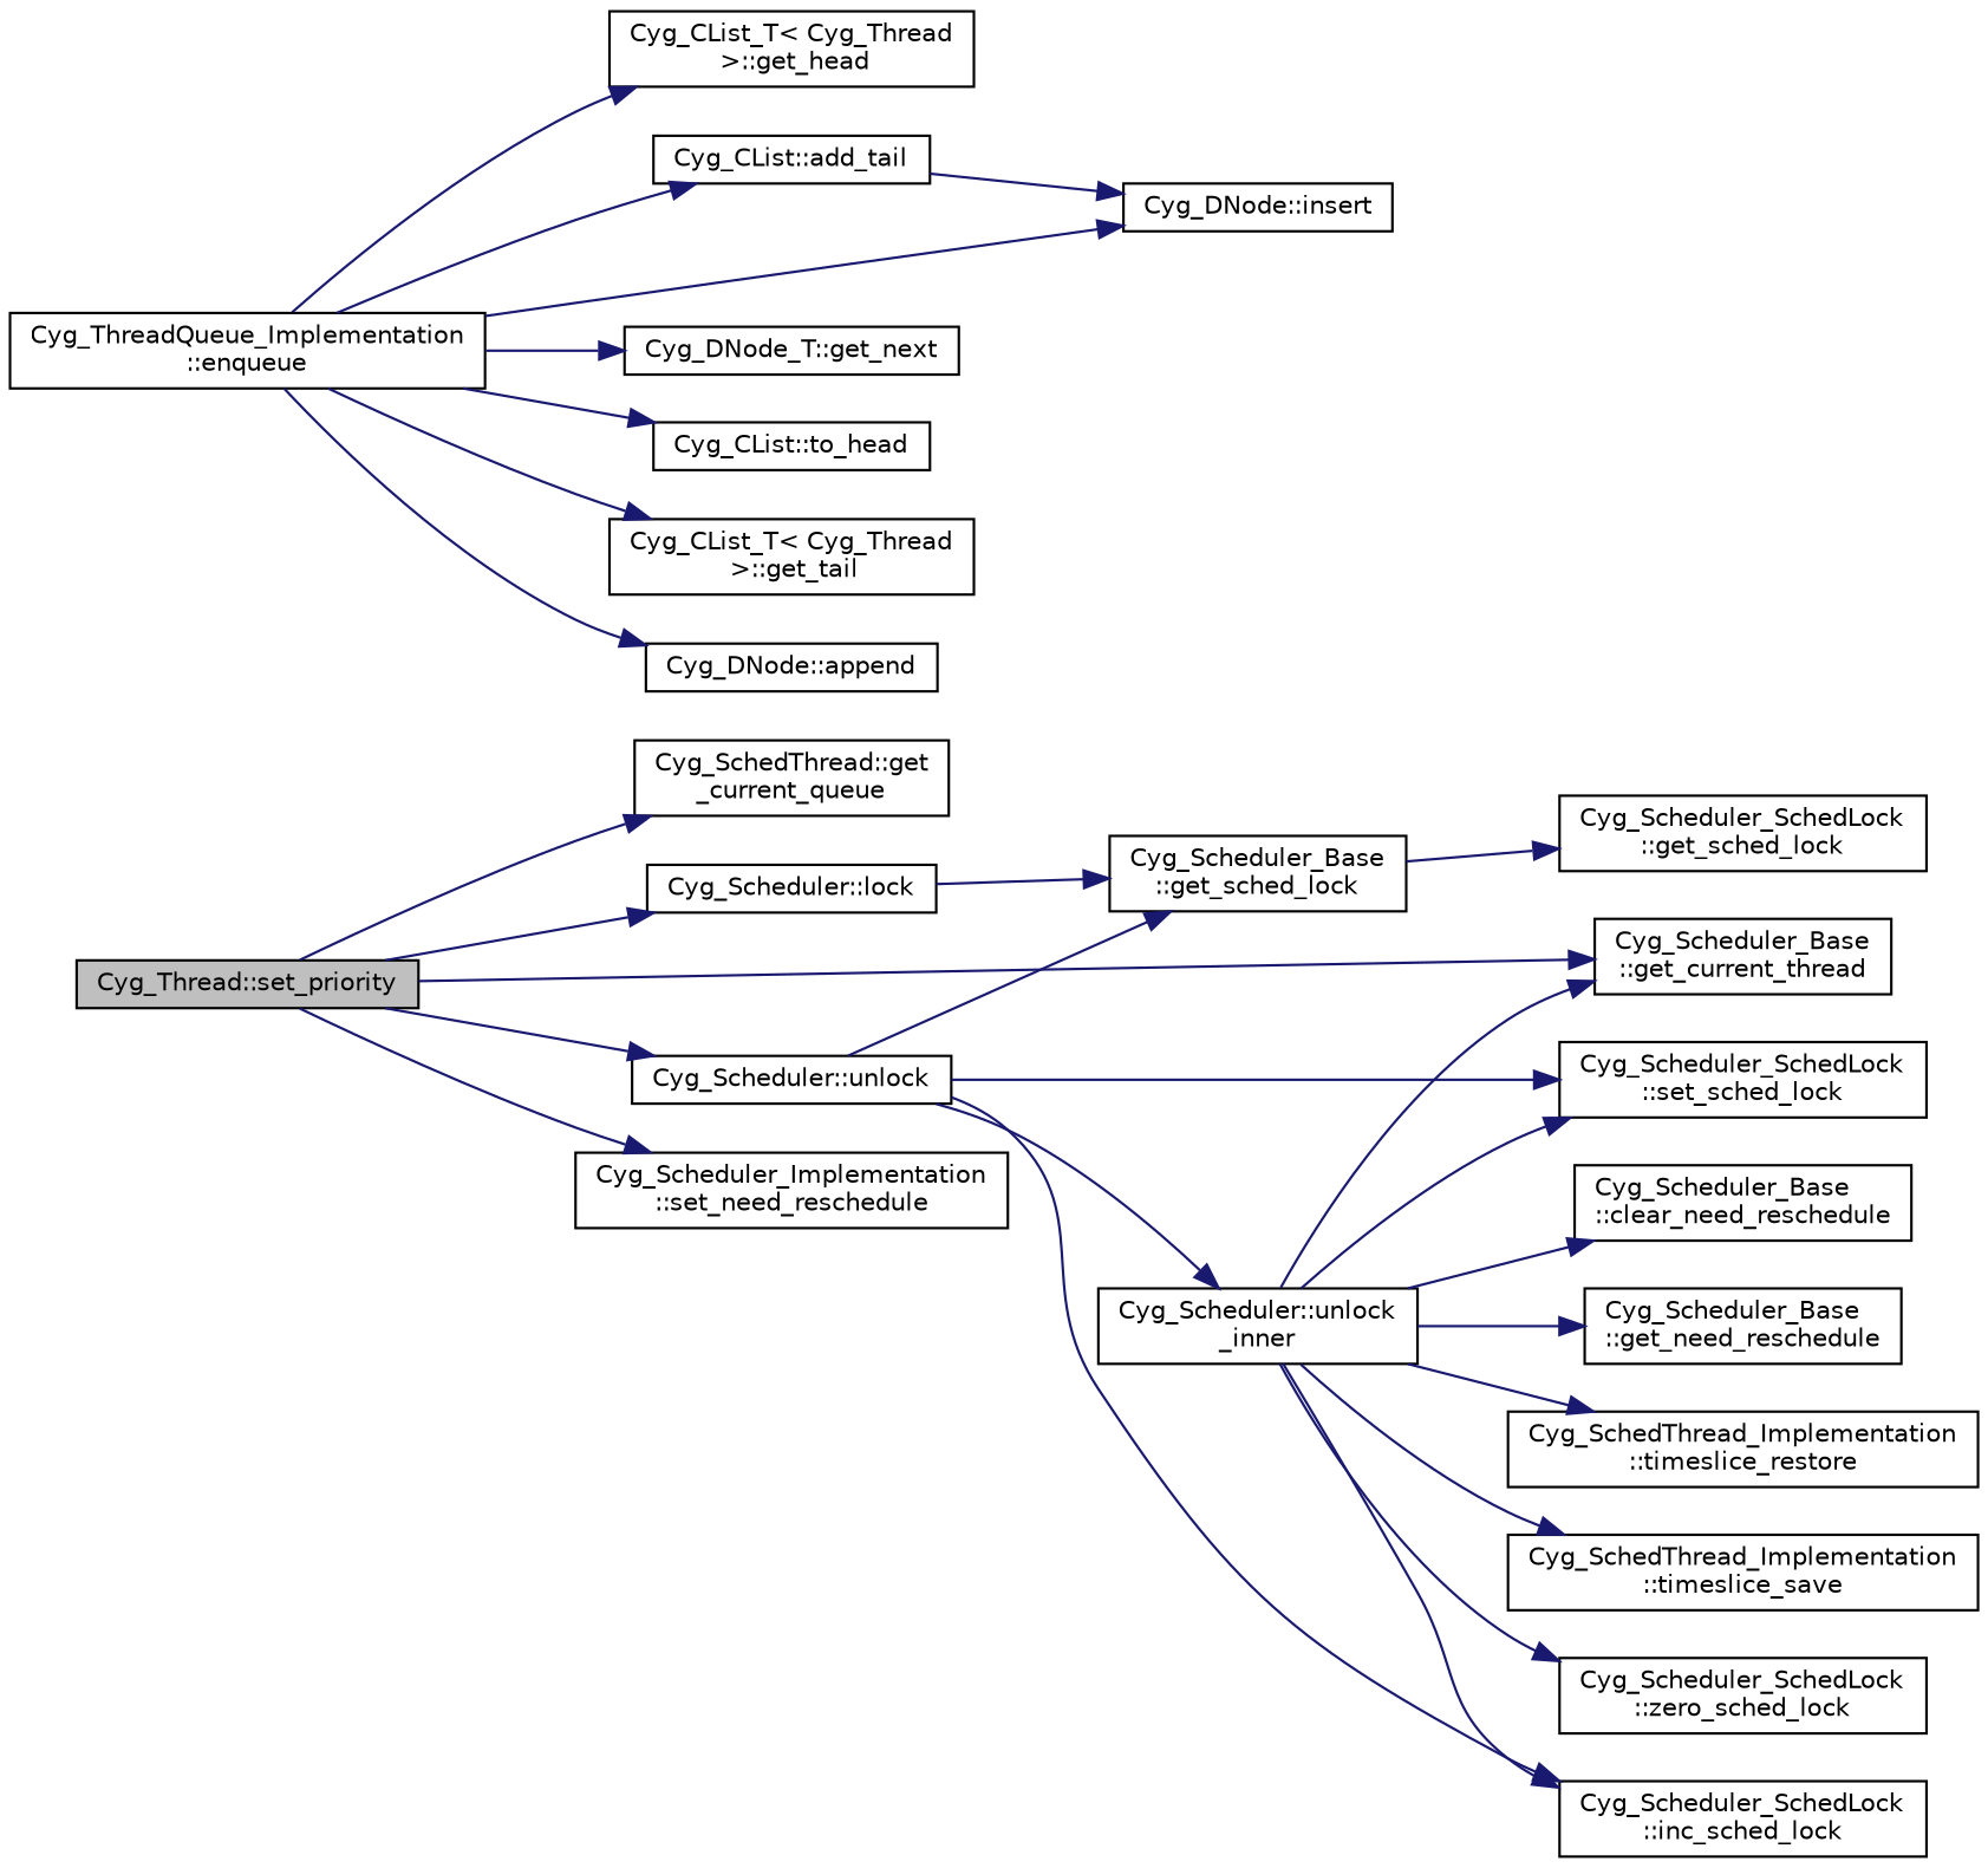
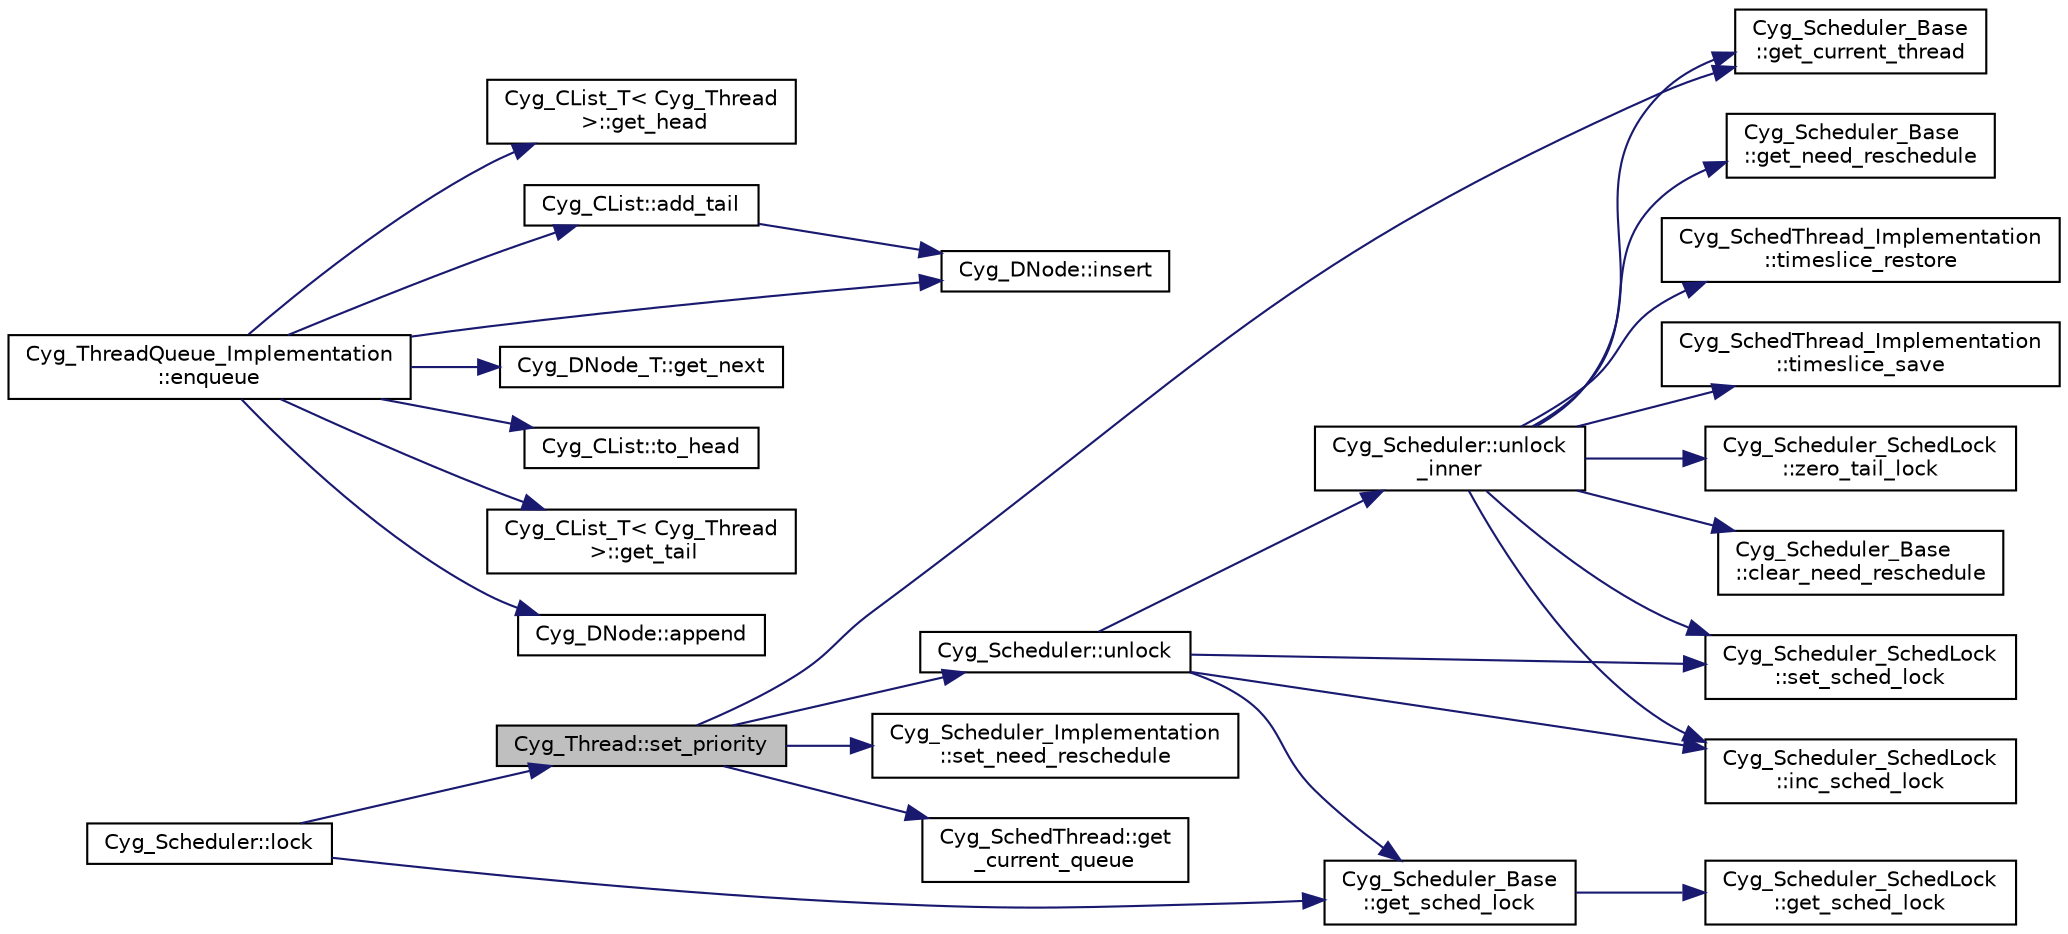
  digraph {
    rankdir=LR
    node [color=black fillcolor=white fontname=Helvetica fontsize=10 shape=record style=filled]
    edge [color=midnightblue fontname=Helvetica fontsize=10 labelfontname=Helvetica labelfontsize=10 style=solid]
    n1 [fillcolor=grey75 fontcolor=black height=0.2 label="Cyg_Thread::set_priority" width=0.4]
    n2 [height=0.2 label="Cyg_SchedThread::get\l_current_queue" width=0.4]
    n3 [height=0.2 label="Cyg_Scheduler_Base\l::get_current_thread" width=0.4]
    n4 [height=0.2 label="Cyg_Scheduler::lock" width=0.4]
    n5 [height=0.2 label="Cyg_Scheduler_Implementation\l::set_need_reschedule" width=0.4]
    n6 [height=0.2 label="Cyg_Scheduler::unlock" width=0.4]
    n7 [height=0.2 label="Cyg_Scheduler_Base\l::get_sched_lock" width=0.4]
    n8 [height=0.2 label="Cyg_Scheduler_SchedLock\l::inc_sched_lock" width=0.4]
    n9 [height=0.2 label="Cyg_Scheduler_SchedLock\l::set_sched_lock" width=0.4]
    n10 [height=0.2 label="Cyg_Scheduler::unlock\l_inner" width=0.4]
    n11 [height=0.2 label="Cyg_ThreadQueue_Implementation\l::enqueue" width=0.4]
    n12 [height=0.2 label="Cyg_CList_T\< Cyg_Thread\l \>::get_head" width=0.4]
    n13 [height=0.2 label="Cyg_CList::add_tail" width=0.4]
    n14 [height=0.2 label="Cyg_DNode::insert" width=0.4]
    n15 [height=0.2 label="Cyg_DNode_T::get_next" width=0.4]
    n16 [height=0.2 label="Cyg_CList::to_head" width=0.4]
    n17 [height=0.2 label="Cyg_CList_T\< Cyg_Thread\l \>::get_tail" width=0.4]
    n18 [height=0.2 label="Cyg_DNode::append" width=0.4]
    n19 [height=0.2 label="Cyg_Scheduler_SchedLock\l::get_sched_lock" width=0.4]
    n20 [height=0.2 label="Cyg_Scheduler_Base\l::clear_need_reschedule" width=0.4]
    n21 [height=0.2 label="Cyg_Scheduler_Base\l::get_need_reschedule" width=0.4]
    n22 [height=0.2 label="Cyg_SchedThread_Implementation\l::timeslice_restore" width=0.4]
    n23 [height=0.2 label="Cyg_SchedThread_Implementation\l::timeslice_save" width=0.4]
-   n24 [height=0.2 label="Cyg_Scheduler_SchedLock\l::zero_sched_lock" width=0.4]
+   n24 [height=0.2 label="Cyg_Scheduler_SchedLock\l::zero_tail_lock" width=0.4]
    n1 -> n2
    n1 -> n3
-   n1 -> n4
+   n4 -> n1
    n1 -> n5
    n1 -> n6
    n4 -> n7
    n6 -> n7
    n6 -> n8
    n6 -> n9
    n6 -> n10
    n7 -> n19
    n10 -> n3
    n10 -> n8
    n10 -> n9
    n10 -> n20
    n10 -> n21
    n10 -> n22
    n10 -> n23
    n10 -> n24
    n11 -> n12
    n11 -> n13
    n11 -> n14
    n11 -> n15
    n11 -> n16
    n11 -> n17
    n11 -> n18
    n13 -> n14
  }
